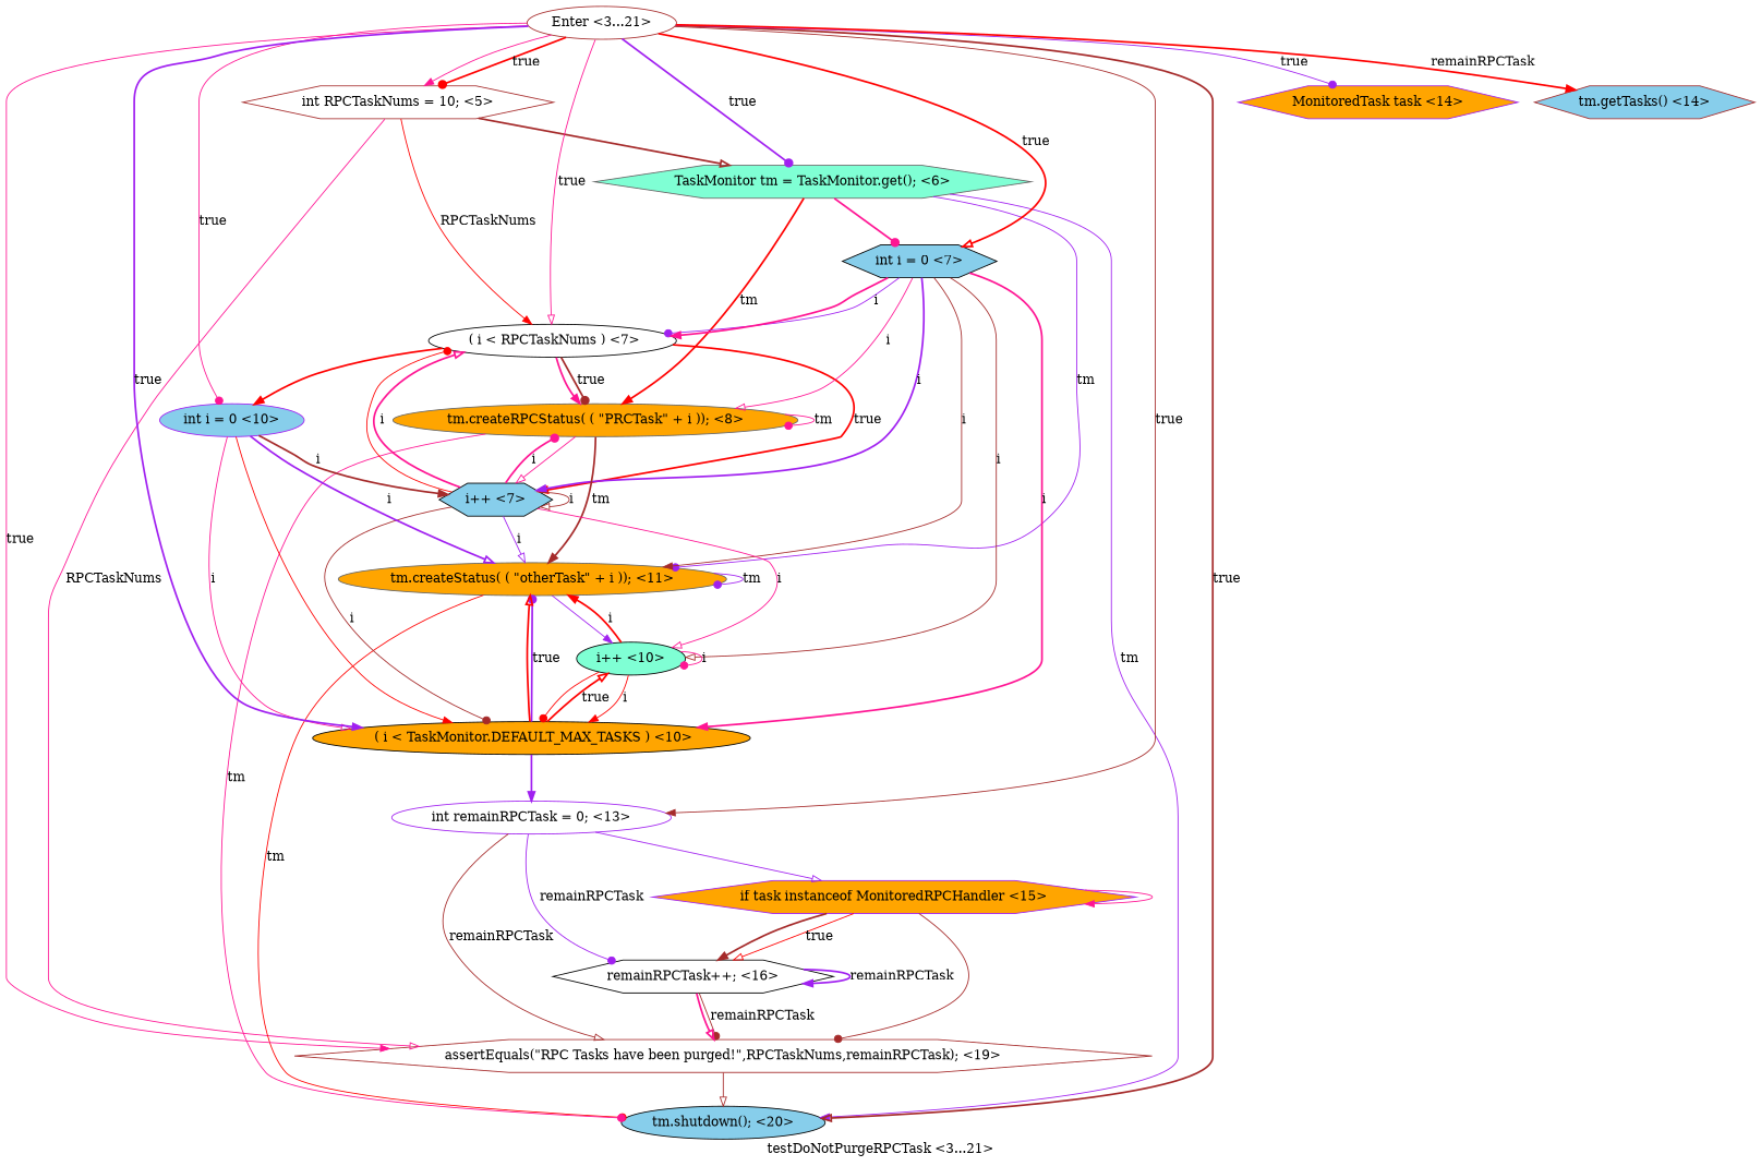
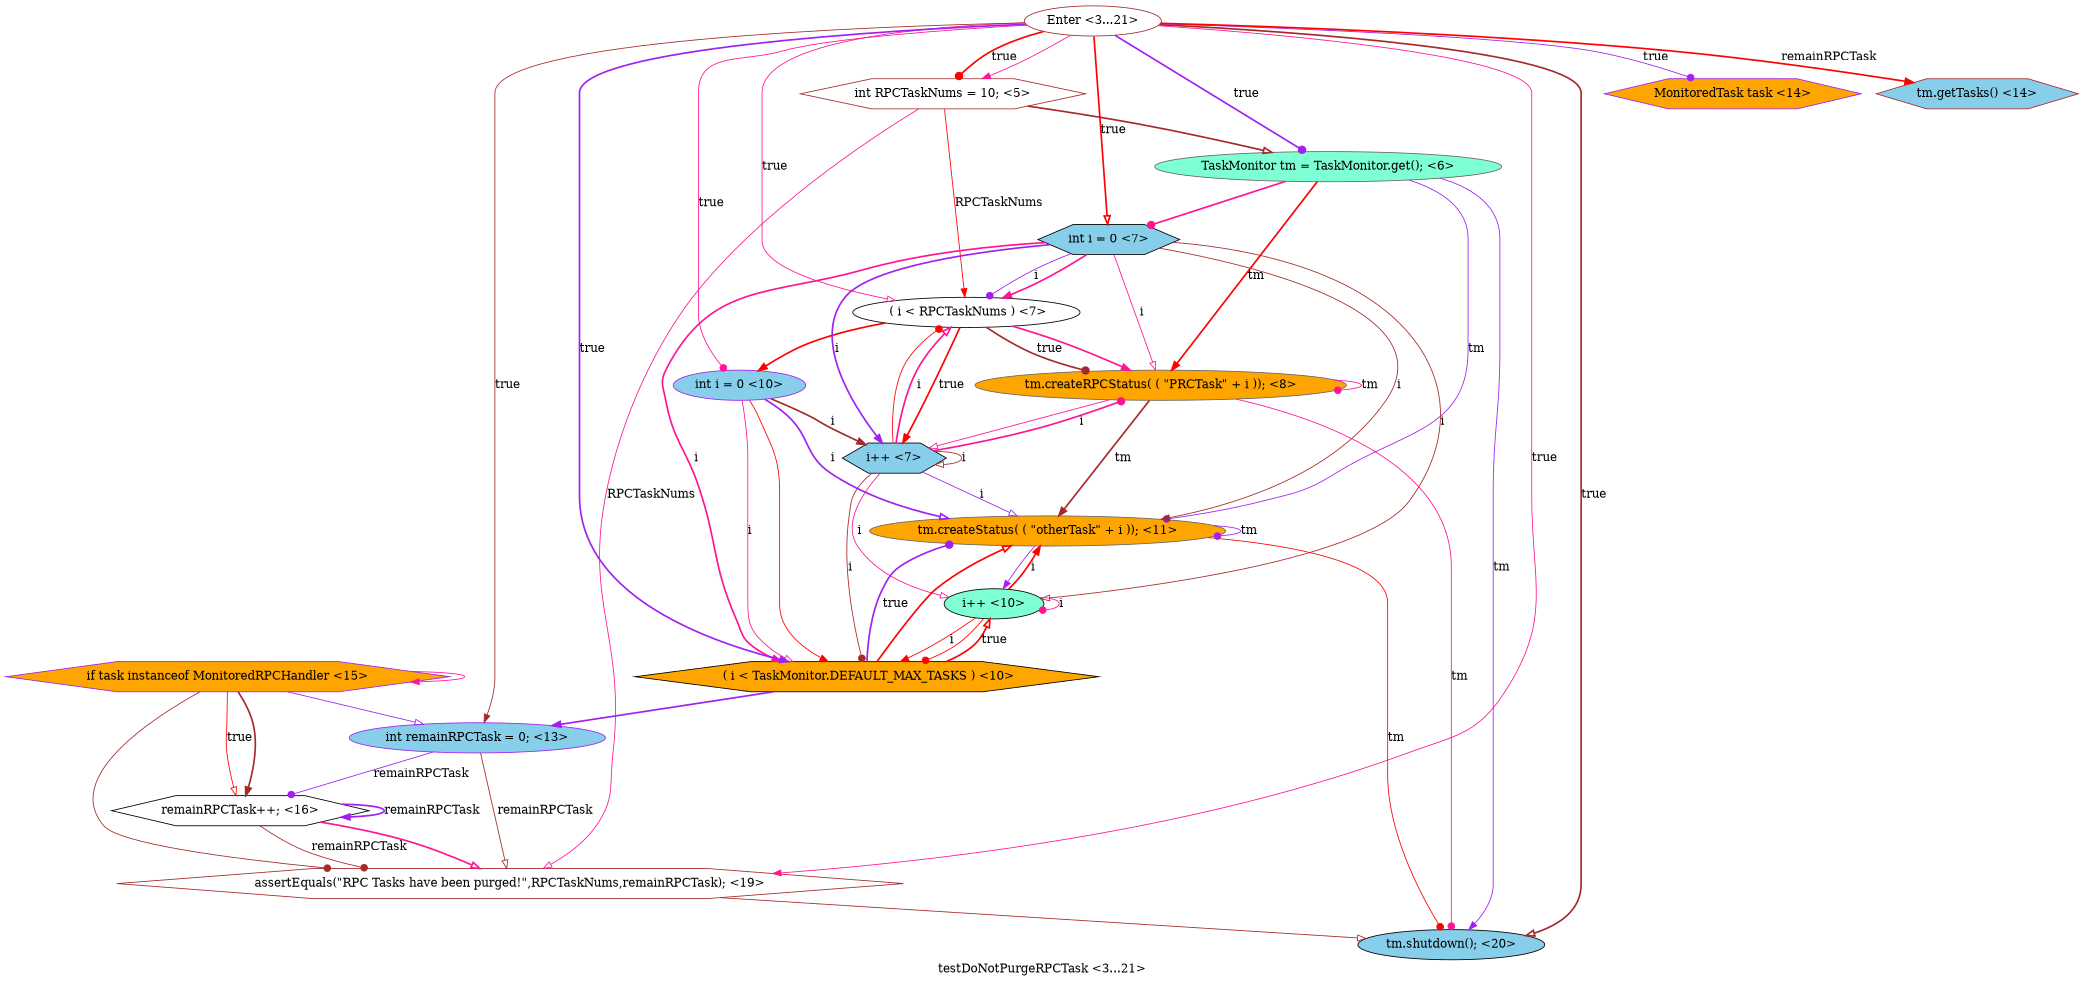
  digraph {
    label="testDoNotPurgeRPCTask <3...21>"
    node [color=black fillcolor=white shape=hexagon style=filled]
    edge [arrowhead=normal color=deeppink style=solid]
    n1 [label="remainRPCTask++; <16>"]
    n2 [color=brown label="assertEquals(\"RPC Tasks have been purged!\",RPCTaskNums,remainRPCTask); <19>"]
    n3 [fillcolor=skyblue label="tm.shutdown(); <20>" shape=ellipse]
    n4 [color=purple fillcolor=orange label="if task instanceof MonitoredRPCHandler <15>"]
    n5 [color=brown label="int RPCTaskNums = 10; <5>"]
-   n6 [color=gray40 fillcolor=aquamarine label="TaskMonitor tm = TaskMonitor.get(); <6>"]
+   n6 [color=gray40 fillcolor=aquamarine label="TaskMonitor tm = TaskMonitor.get(); <6>" shape=ellipse]
    n7 [label=" ( i < RPCTaskNums ) <7>" shape=ellipse]
    n8 [fillcolor=skyblue label="int i = 0 <7>"]
    n9 [color=gray40 fillcolor=orange label="tm.createStatus( ( \"otherTask\" + i )); <11>" shape=ellipse]
    n10 [color=gray40 fillcolor=orange label="tm.createRPCStatus( ( \"PRCTask\" + i )); <8>" shape=ellipse]
    n11 [fillcolor=skyblue label="i++ <7>"]
    n12 [color=purple fillcolor=skyblue label="int i = 0 <10>" shape=ellipse]
    n13 [fillcolor=aquamarine label="i++ <10>" shape=ellipse]
-   n14 [fillcolor=orange label=" ( i < TaskMonitor.DEFAULT_MAX_TASKS ) <10>" shape=ellipse]
-   n15 [color=purple label="int remainRPCTask = 0; <13>" shape=ellipse]
+   n14 [fillcolor=orange label=" ( i < TaskMonitor.DEFAULT_MAX_TASKS ) <10>"]
+   n15 [color=purple fillcolor=skyblue label="int remainRPCTask = 0; <13>" shape=ellipse]
    n16 [color=brown label="Enter <3...21>" shape=ellipse]
    n17 [color=purple fillcolor=orange label="MonitoredTask task <14>"]
    n18 [color=brown fillcolor=skyblue label="tm.getTasks() <14>"]
    n1 -> n1 [color=purple label=remainRPCTask style=bold]
    n1 -> n2 [arrowhead=dot color=brown label=remainRPCTask]
    n1 -> n2 [arrowhead=onormal style=bold]
    n2 -> n3 [arrowhead=onormal color=brown]
    n4 -> n1 [arrowhead=onormal color=red label=true]
    n4 -> n1 [color=brown style=bold]
    n4 -> n2 [arrowhead=dot color=brown]
    n4 -> n4
    n5 -> n2 [arrowhead=onormal label=RPCTaskNums]
    n5 -> n6 [arrowhead=onormal color=brown style=bold]
    n5 -> n7 [color=red label=RPCTaskNums]
    n6 -> n3 [color=purple label=tm]
    n6 -> n8 [arrowhead=dot style=bold]
    n6 -> n9 [arrowhead=dot color=purple label=tm]
    n6 -> n10 [color=red label=tm style=bold]
    n7 -> n10 [arrowhead=dot color=brown label=true style=bold]
    n7 -> n10 [style=bold]
    n7 -> n11 [color=red label=true style=bold]
    n7 -> n12 [color=red style=bold]
    n8 -> n7 [arrowhead=dot color=purple label=i]
    n8 -> n7 [style=bold]
    n8 -> n9 [color=brown label=i]
    n8 -> n10 [arrowhead=onormal label=i]
    n8 -> n11 [color=purple label=i style=bold]
    n8 -> n13 [arrowhead=onormal color=brown label=i]
    n8 -> n14 [label=i style=bold]
    n9 -> n3 [arrowhead=dot color=red label=tm]
    n9 -> n9 [arrowhead=dot color=purple label=tm]
    n9 -> n13 [color=purple]
    n10 -> n3 [arrowhead=dot label=tm]
    n10 -> n9 [color=brown label=tm style=bold]
    n10 -> n10 [arrowhead=dot label=tm]
    n10 -> n11 [arrowhead=onormal]
    n11 -> n7 [arrowhead=onormal label=i style=bold]
    n11 -> n7 [arrowhead=dot color=red]
    n11 -> n9 [arrowhead=onormal color=purple label=i]
    n11 -> n10 [arrowhead=dot label=i style=bold]
    n11 -> n11 [arrowhead=onormal color=brown label=i]
    n11 -> n13 [arrowhead=onormal label=i]
    n11 -> n14 [arrowhead=dot color=brown label=i]
    n12 -> n9 [arrowhead=onormal color=purple label=i style=bold]
    n12 -> n11 [color=brown label=i style=bold]
    n12 -> n14 [arrowhead=onormal label=i]
    n12 -> n14 [color=red]
    n13 -> n9 [color=red label=i style=bold]
    n13 -> n13 [arrowhead=dot label=i]
    n13 -> n14 [color=red label=i]
    n13 -> n14 [arrowhead=dot color=red]
    n14 -> n9 [arrowhead=dot color=purple label=true style=bold]
    n14 -> n9 [arrowhead=onormal color=red style=bold]
    n14 -> n13 [arrowhead=onormal color=red label=true style=bold]
    n14 -> n15 [color=purple style=bold]
    n15 -> n1 [arrowhead=dot color=purple label=remainRPCTask]
    n15 -> n2 [arrowhead=onormal color=brown label=remainRPCTask]
-   n15 -> n4 [arrowhead=onormal color=purple]
+   n4 -> n15 [arrowhead=onormal color=purple]
    n16 -> n2 [label=true]
    n16 -> n3 [arrowhead=onormal color=brown label=true style=bold]
    n16 -> n5 [arrowhead=dot color=red label=true style=bold]
    n16 -> n5
    n16 -> n6 [arrowhead=dot color=purple label=true style=bold]
    n16 -> n7 [arrowhead=onormal label=true]
    n16 -> n8 [arrowhead=onormal color=red label=true style=bold]
    n16 -> n12 [arrowhead=dot label=true]
    n16 -> n14 [color=purple label=true style=bold]
    n16 -> n15 [color=brown label=true]
    n16 -> n17 [arrowhead=dot color=purple label=true]
    n16 -> n18 [color=red label=remainRPCTask style=bold]
  }
